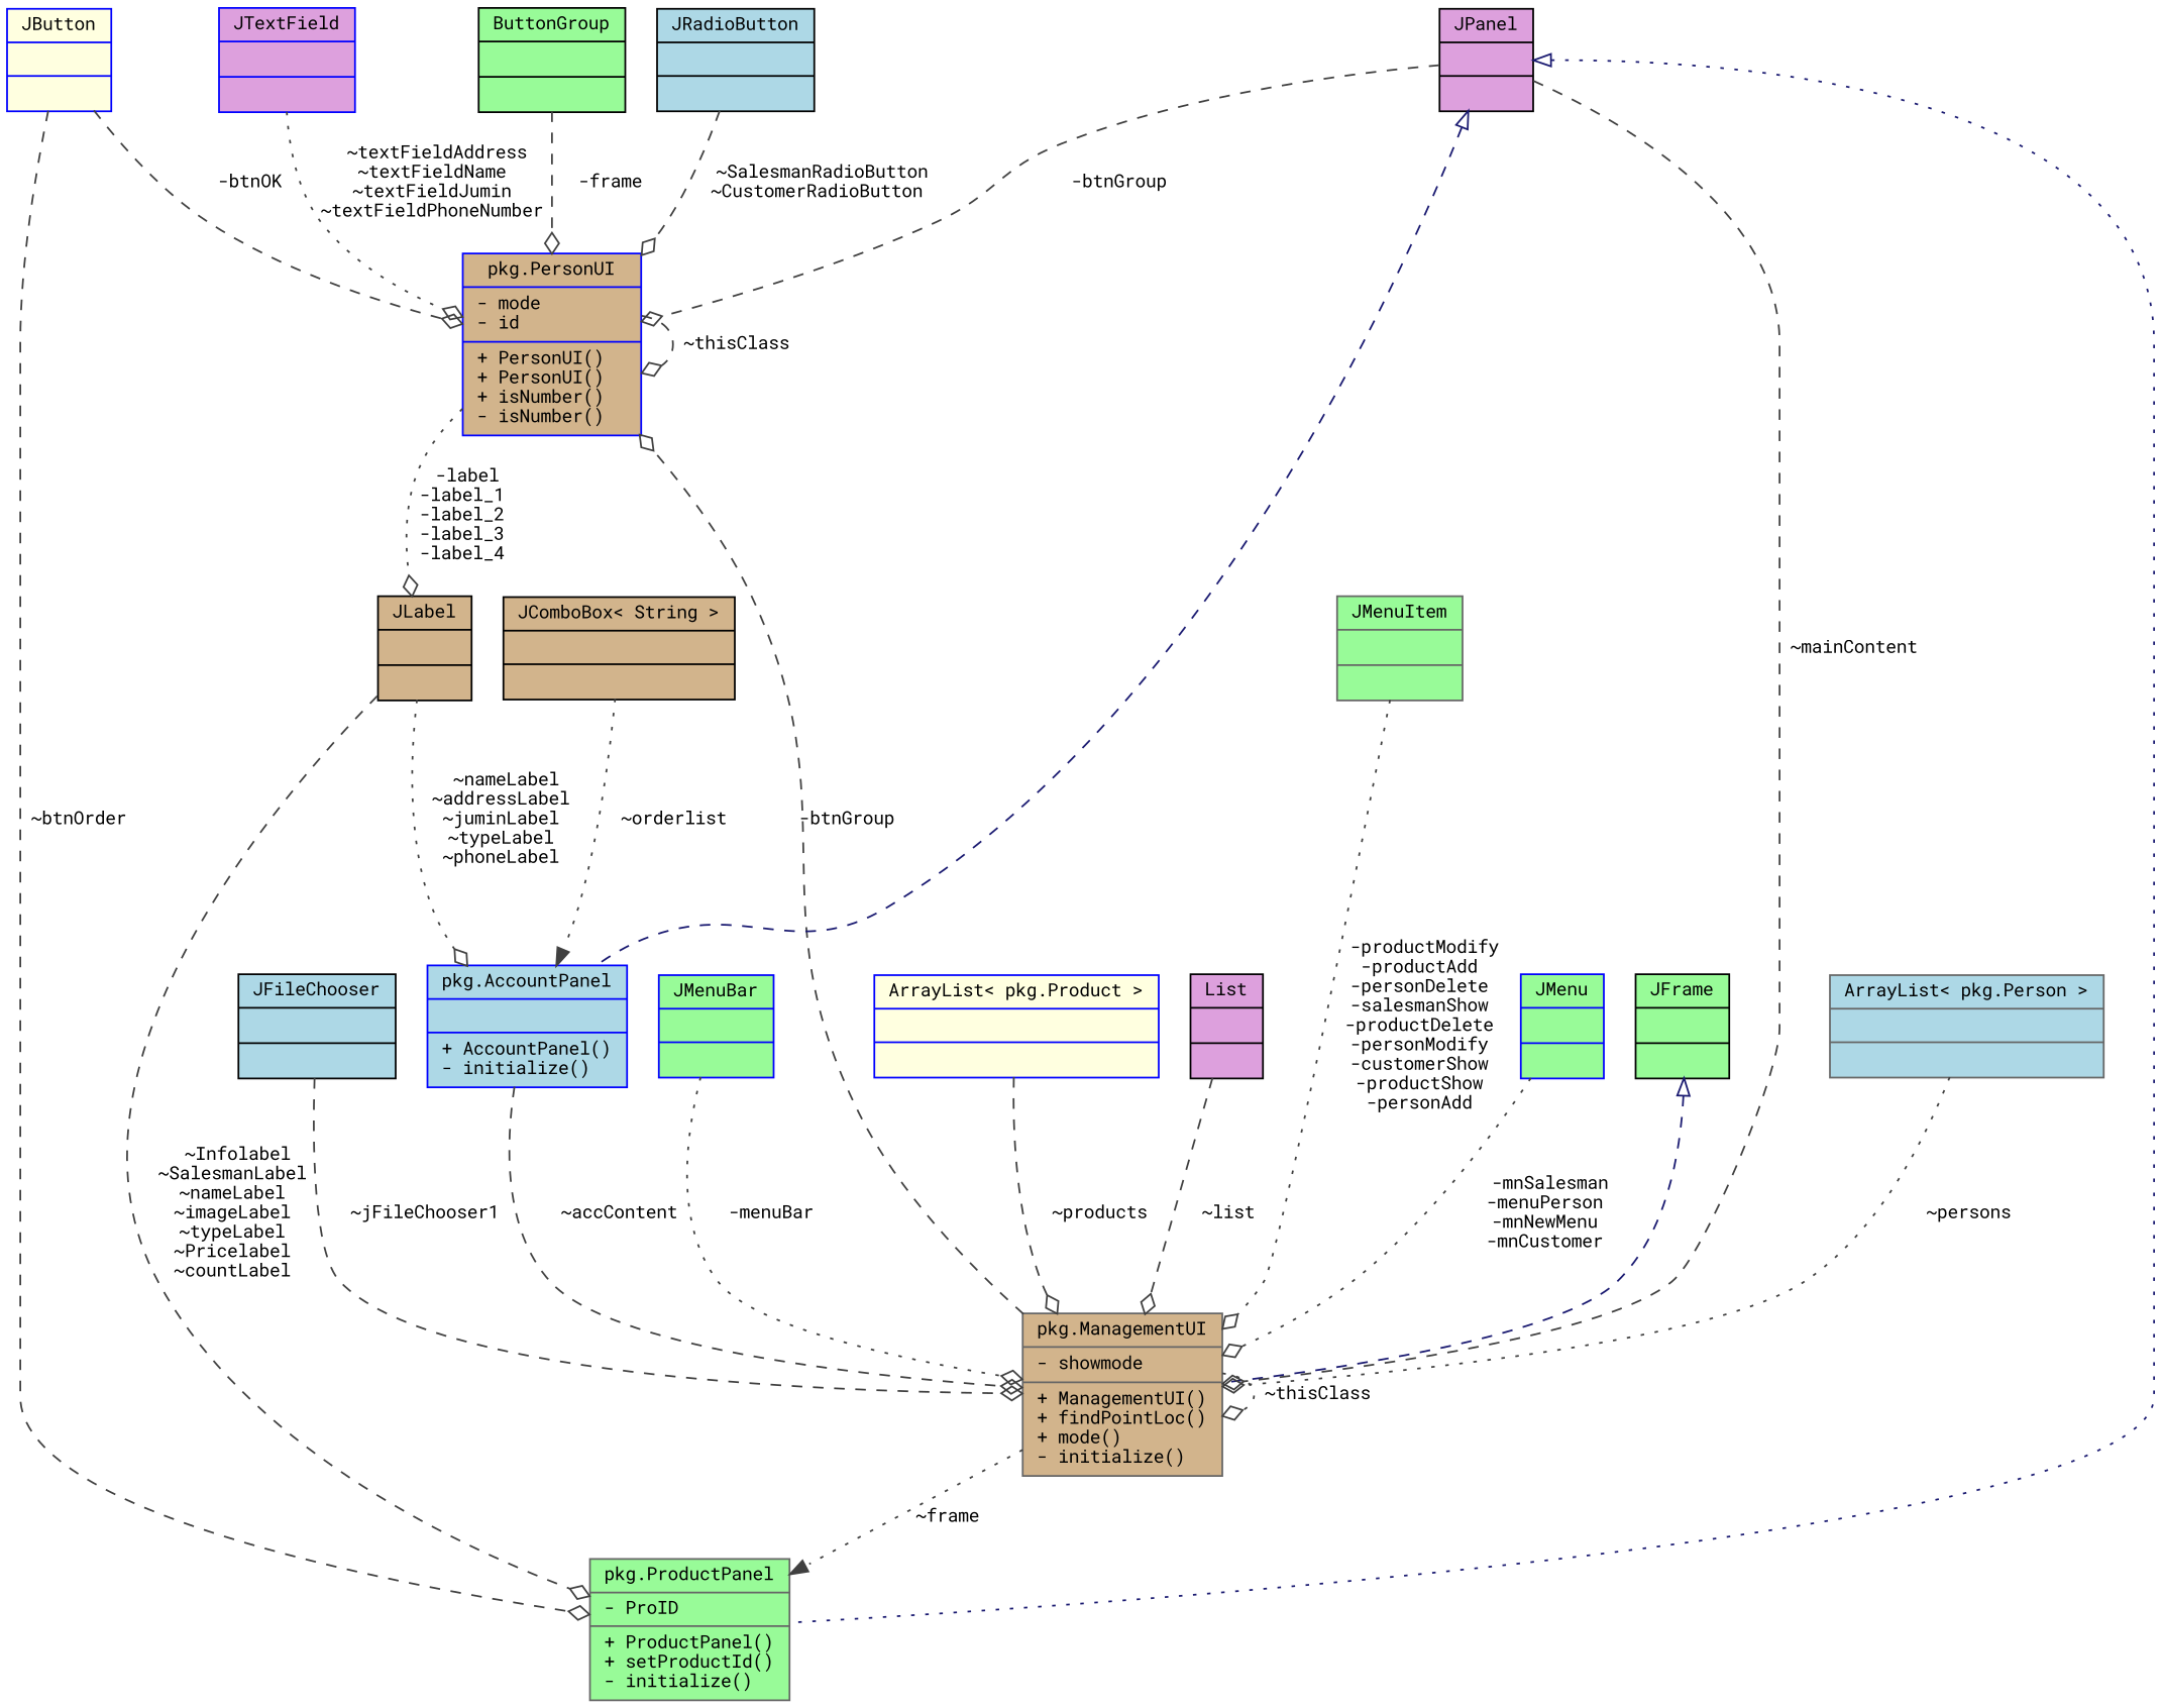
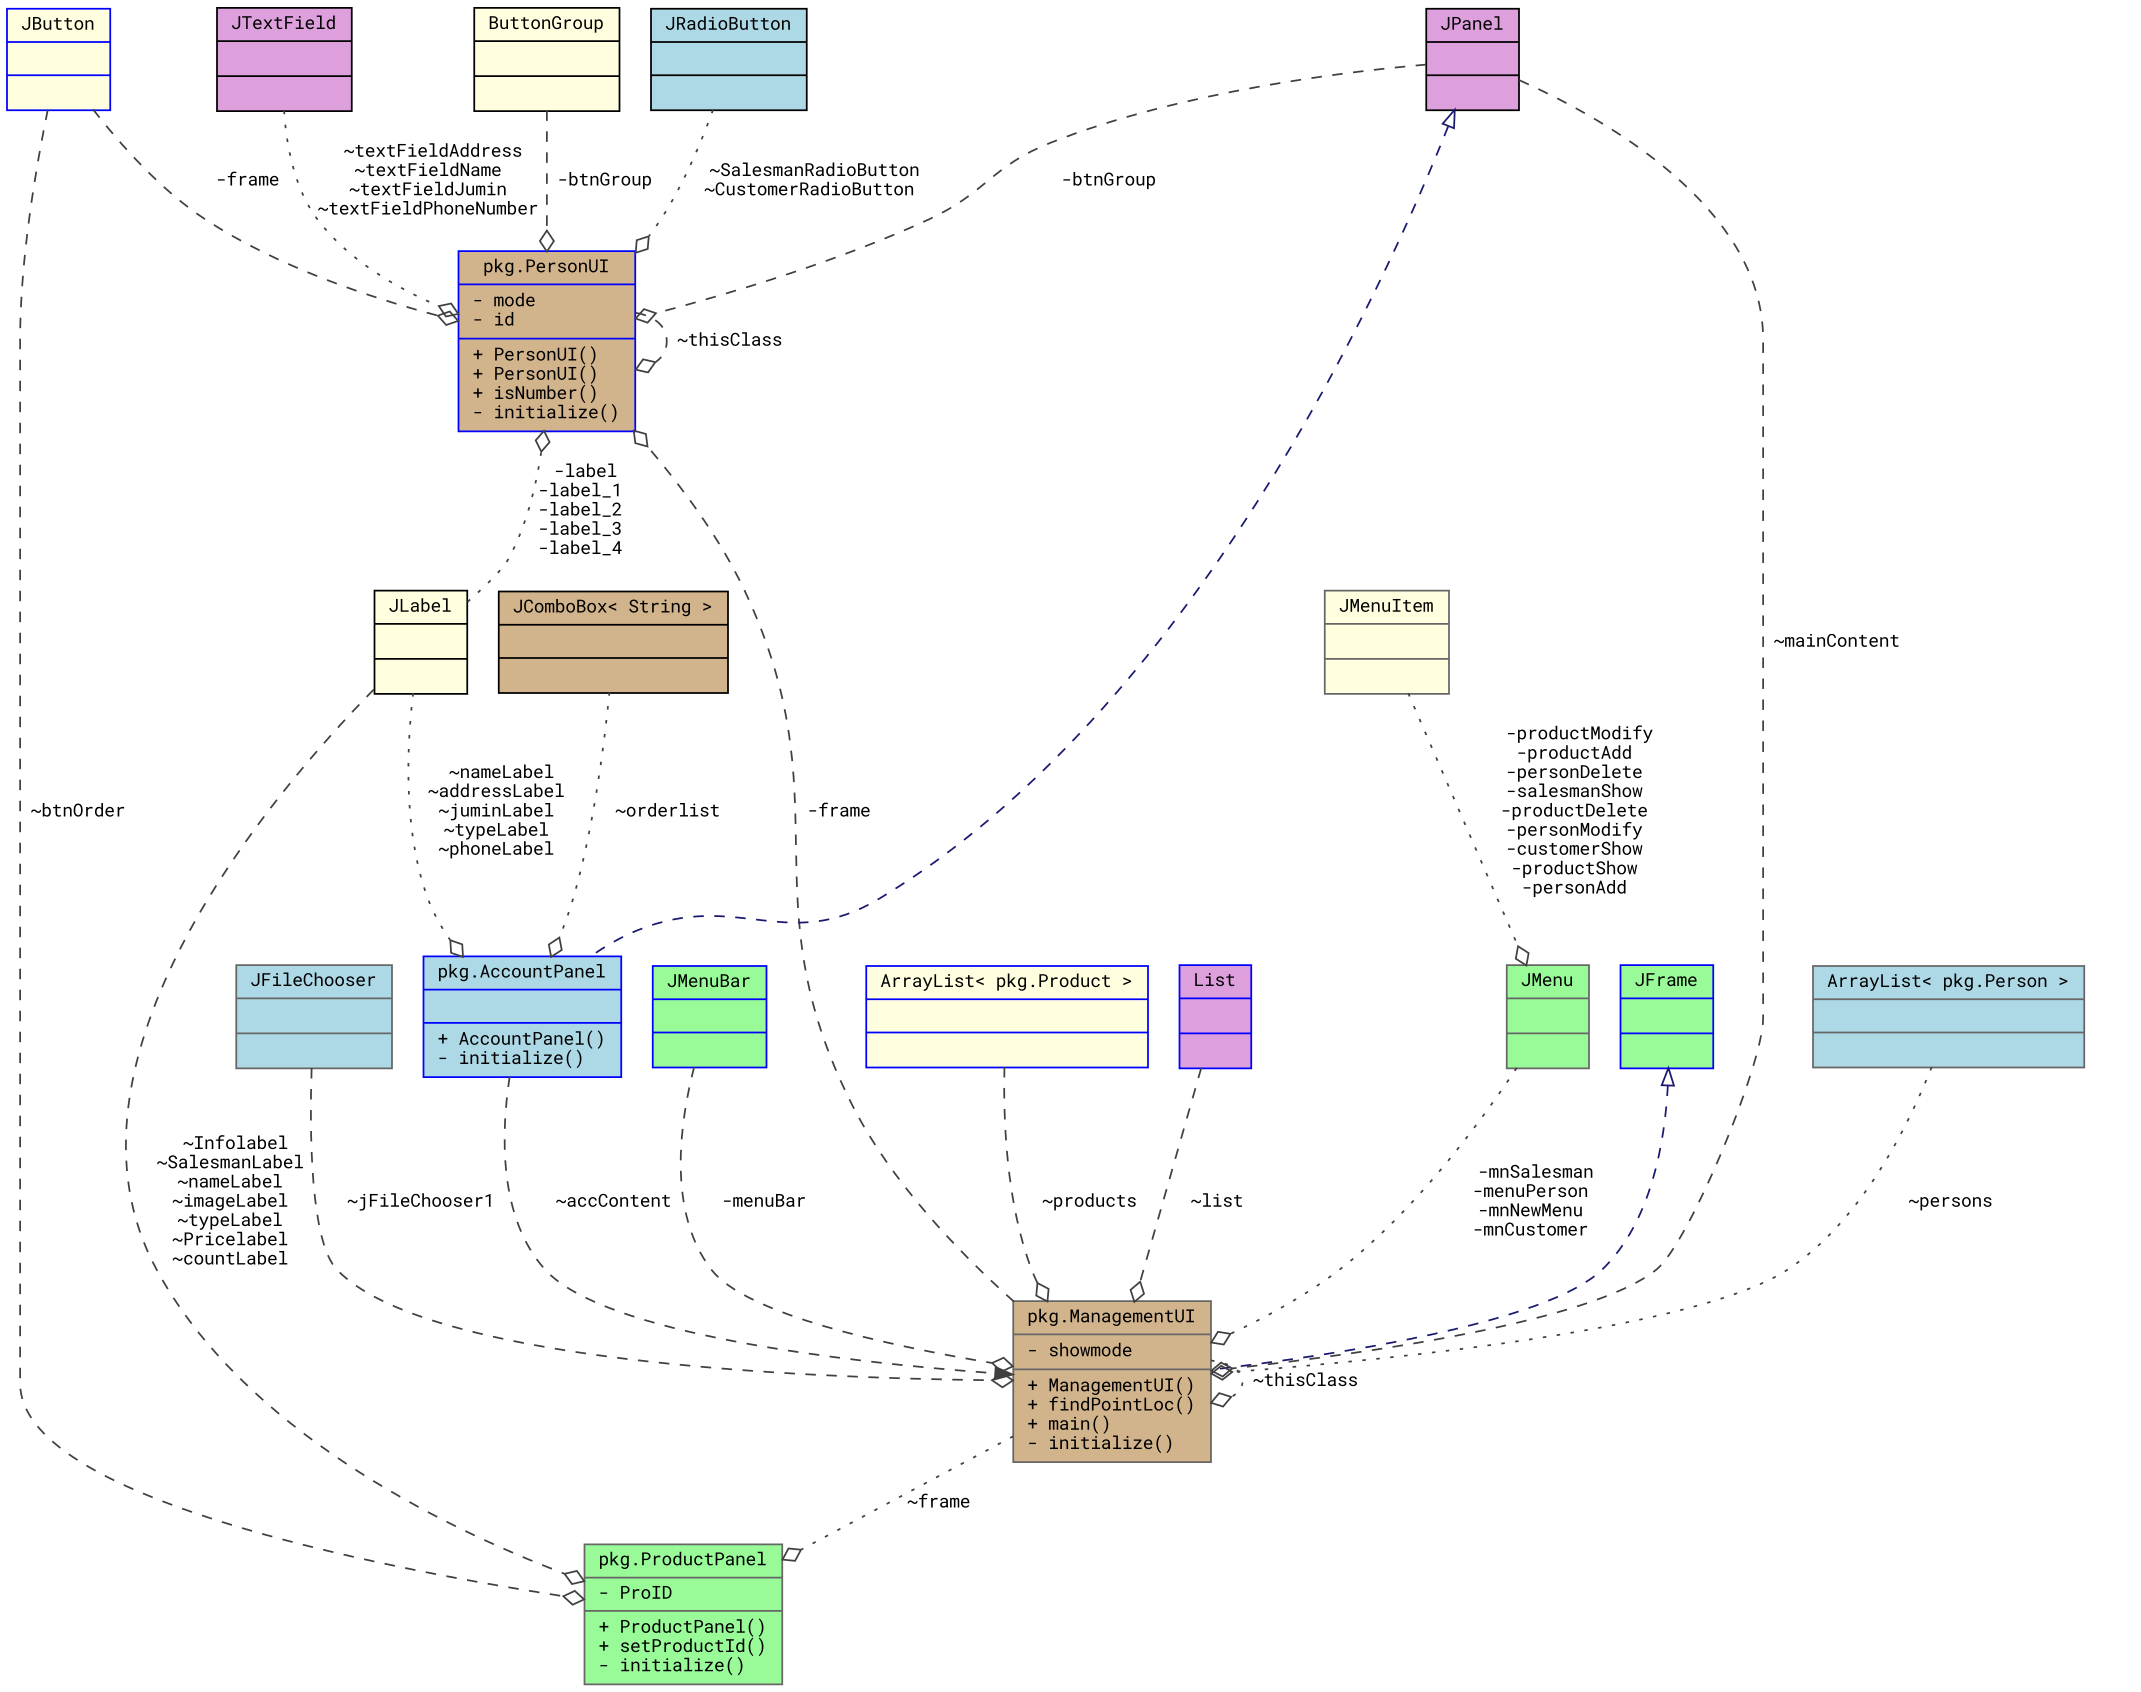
  digraph {
    fontname="Roboto Mono"
    node [color=blue fillcolor=tan fontname="Roboto Mono" fontsize=10 shape=record style=filled]
    edge [arrowhead=odiamond color=grey25 fontname="Roboto Mono" fontsize=10 labelfontname=Helvetica labelfontsize=10 style=dashed]
-   n1 [fontcolor=black height=0.2 label="{pkg.PersonUI\n|- mode\l- id\l|+ PersonUI()\l+ PersonUI()\l+ isNumber()\l- isNumber()\l}" width=0.4]
-   n2 [color=black fillcolor=palegreen height=0.2 label="{JFrame\n||}" width=0.4]
-   n3 [color=gray40 height=0.2 label="{pkg.ManagementUI\n|- showmode\l|+ ManagementUI()\l+ findPointLoc()\l+ mode()\l- initialize()\l}" width=0.4]
+   n1 [fontcolor=black height=0.2 label="{pkg.PersonUI\n|- mode\l- id\l|+ PersonUI()\l+ PersonUI()\l+ isNumber()\l- initialize()\l}" width=0.4]
+   n2 [fillcolor=palegreen height=0.2 label="{JFrame\n||}" width=0.4]
+   n3 [color=gray40 height=0.2 label="{pkg.ManagementUI\n|- showmode\l|+ ManagementUI()\l+ findPointLoc()\l+ main()\l- initialize()\l}" width=0.4]
    n4 [color=gray40 fillcolor=palegreen height=0.2 label="{pkg.ProductPanel\n|- ProID\l|+ ProductPanel()\l+ setProductId()\l- initialize()\l}" width=0.4]
    n5 [fillcolor=lightyellow height=0.2 label="{JButton\n||}" width=0.4]
-   n6 [fillcolor=plum height=0.2 label="{JTextField\n||}" width=0.4]
-   n7 [color=black fillcolor=palegreen height=0.2 label="{ButtonGroup\n||}" width=0.4]
-   n8 [color=black height=0.2 label="{JLabel\n||}" width=0.4]
+   n6 [color=black fillcolor=plum height=0.2 label="{JTextField\n||}" width=0.4]
+   n7 [color=black fillcolor=lightyellow height=0.2 label="{ButtonGroup\n||}" width=0.4]
+   n8 [color=black fillcolor=lightyellow height=0.2 label="{JLabel\n||}" width=0.4]
    n9 [fillcolor=lightblue height=0.2 label="{pkg.AccountPanel\n||+ AccountPanel()\l- initialize()\l}" width=0.4]
-   n10 [color=gray40 fillcolor=palegreen height=0.2 label="{JMenuItem\n||}" width=0.4]
+   n10 [color=gray40 fillcolor=lightyellow height=0.2 label="{JMenuItem\n||}" width=0.4]
    n11 [color=gray40 fillcolor=lightblue height=0.2 label="{ArrayList\< pkg.Person \>\n||}" width=0.4]
-   n12 [color=black fillcolor=lightblue height=0.2 label="{JFileChooser\n||}" width=0.4]
+   n12 [color=gray40 fillcolor=lightblue height=0.2 label="{JFileChooser\n||}" width=0.4]
    n13 [color=black fillcolor=plum height=0.2 label="{JPanel\n||}" width=0.4]
    n14 [color=black height=0.2 label="{JComboBox\< String \>\n||}" width=0.4]
    n15 [fillcolor=palegreen height=0.2 label="{JMenuBar\n||}" width=0.4]
-   n16 [fillcolor=palegreen height=0.2 label="{JMenu\n||}" width=0.4]
+   n16 [color=gray40 fillcolor=palegreen height=0.2 label="{JMenu\n||}" width=0.4]
    n17 [fillcolor=lightyellow height=0.2 label="{ArrayList\< pkg.Product \>\n||}" width=0.4]
-   n18 [color=black fillcolor=plum height=0.2 label="{List\n||}" width=0.4]
+   n18 [fillcolor=plum height=0.2 label="{List\n||}" width=0.4]
    n19 [color=black fillcolor=lightblue height=0.2 label="{JRadioButton\n||}" width=0.4]
    n1 -> n1 [label=" ~thisClass"]
    n2 -> n3 [arrowtail=onormal color=midnightblue dir=back arrowhead=""]
-   n3 -> n1 [label=" -btnGroup"]
+   n3 -> n1 [label=" -frame"]
    n3 -> n3 [label=" ~thisClass" style=dotted]
-   n3 -> n4 [arrowhead=normal label=" ~frame" style=dotted]
-   n5 -> n1 [label=" -btnOK"]
+   n3 -> n4 [label=" ~frame" style=dotted]
+   n5 -> n1 [label=" -frame"]
    n5 -> n4 [label=" ~btnOrder"]
    n6 -> n1 [label=" ~textFieldAddress\n~textFieldName\n~textFieldJumin\n~textFieldPhoneNumber" style=dotted]
-   n7 -> n1 [label=" -frame"]
-   n1 -> n8 [label=" -label\n-label_1\n-label_2\n-label_3\n-label_4" style=dotted]
+   n7 -> n1 [label=" -btnGroup"]
+   n8 -> n1 [label=" -label\n-label_1\n-label_2\n-label_3\n-label_4" style=dotted]
    n8 -> n4 [label=" ~Infolabel\n~SalesmanLabel\n~nameLabel\n~imageLabel\n~typeLabel\n~Pricelabel\n~countLabel"]
    n8 -> n9 [label=" ~nameLabel\n~addressLabel\n~juminLabel\n~typeLabel\n~phoneLabel" style=dotted]
-   n9 -> n3 [label=" ~accContent"]
-   n10 -> n3 [label=" -productModify\n-productAdd\n-personDelete\n-salesmanShow\n-productDelete\n-personModify\n-customerShow\n-productShow\n-personAdd" style=dotted]
+   n9 -> n3 [arrowhead=normal label=" ~accContent"]
+   n10 -> n16 [label=" -productModify\n-productAdd\n-personDelete\n-salesmanShow\n-productDelete\n-personModify\n-customerShow\n-productShow\n-personAdd" style=dotted]
    n11 -> n3 [label=" ~persons" style=dotted]
    n12 -> n3 [label=" ~jFileChooser1"]
    n13 -> n1 [label=" -btnGroup"]
    n13 -> n3 [label=" ~mainContent"]
-   n13 -> n4 [arrowtail=onormal color=midnightblue dir=back style=dotted arrowhead=""]
    n13 -> n9 [arrowtail=onormal color=midnightblue dir=back arrowhead=""]
-   n14 -> n9 [arrowhead=normal label=" ~orderlist" style=dotted]
-   n15 -> n3 [label=" -menuBar" style=dotted]
+   n14 -> n9 [label=" ~orderlist" style=dotted]
+   n15 -> n3 [label=" -menuBar"]
    n16 -> n3 [label=" -mnSalesman\n-menuPerson\n-mnNewMenu\n-mnCustomer" style=dotted]
    n17 -> n3 [label=" ~products"]
    n18 -> n3 [label=" ~list"]
-   n19 -> n1 [label=" ~SalesmanRadioButton\n~CustomerRadioButton"]
+   n19 -> n1 [label=" ~SalesmanRadioButton\n~CustomerRadioButton" style=dotted]
  }
